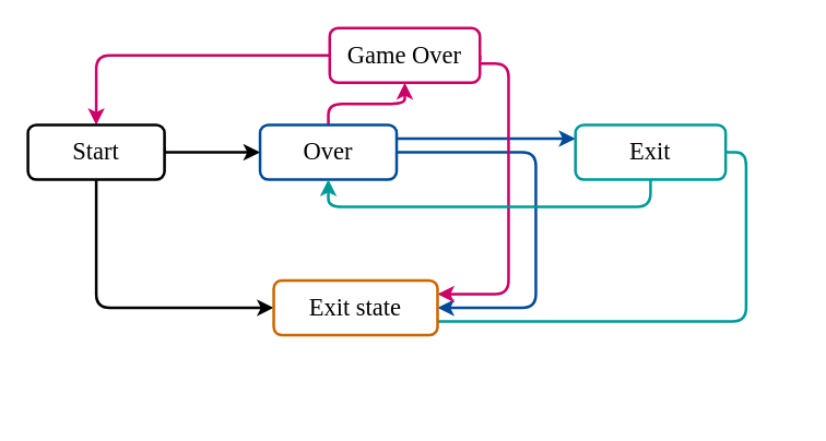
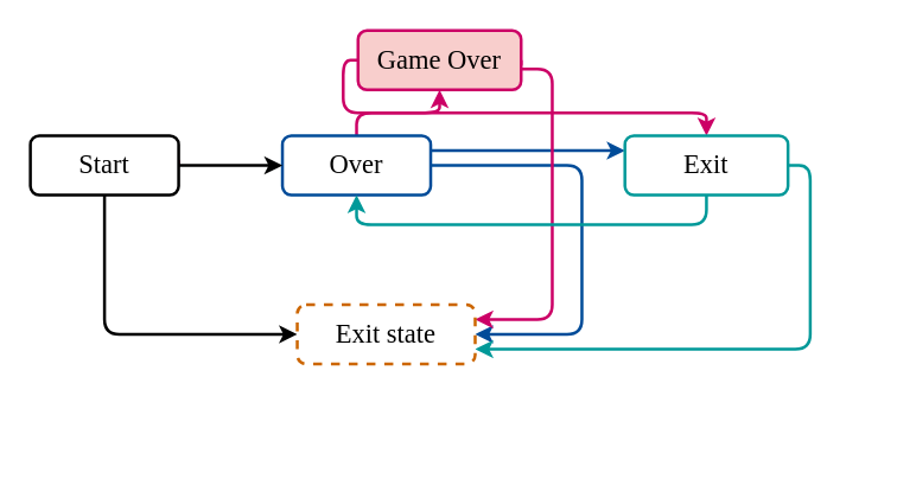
  <mxCell id="0" />
  <mxCell id="1" parent="0" />
  <mxCell id="2" style="html=1;exitX=0.5;exitY=1;exitDx=0;exitDy=0;fontFamily=Lucida Console;fontSize=18;strokeWidth=2;edgeStyle=elbowEdgeStyle;entryX=0;entryY=0.5;entryDx=0;entryDy=0;" parent="1" source="16" target="14" edge="1"><mxGeometry relative="1" as="geometry"><Array as="points"><mxPoint x="70" y="187" /></Array><mxPoint x="199" y="220" as="targetPoint" /></mxGeometry></mxCell>
  <mxCell id="3" style="edgeStyle=elbowEdgeStyle;html=1;exitX=1;exitY=0.25;exitDx=0;exitDy=0;entryX=0;entryY=0.25;entryDx=0;entryDy=0;fontFamily=Lucida Console;fontSize=18;fillColor=#0050ef;strokeColor=#004C99;strokeWidth=2;" parent="1" source="6" target="13" edge="1"><mxGeometry relative="1" as="geometry"><Array as="points"><mxPoint x="412" y="121" /><mxPoint x="392" y="141" /><mxPoint x="382" y="131" /><mxPoint x="352" y="171" /></Array></mxGeometry></mxCell>
  <mxCell id="4" style="edgeStyle=elbowEdgeStyle;html=1;exitX=1;exitY=0.5;exitDx=0;exitDy=0;entryX=1;entryY=0.5;entryDx=0;entryDy=0;fontFamily=Lucida Console;fontSize=18;strokeColor=#004C99;strokeWidth=2;" parent="1" source="6" target="14" edge="1"><mxGeometry relative="1" as="geometry"><Array as="points"><mxPoint x="392" y="191" /><mxPoint x="372" y="181" /><mxPoint x="362" y="231" /><mxPoint x="382" y="251" /></Array></mxGeometry></mxCell>
  <mxCell id="5" style="edgeStyle=orthogonalEdgeStyle;html=1;exitX=0.5;exitY=0;exitDx=0;exitDy=0;entryX=0.5;entryY=1;entryDx=0;entryDy=0;strokeColor=#CC0066;strokeWidth=2;" edge="1" parent="1" source="6" target="10"><mxGeometry relative="1" as="geometry" /></mxCell>
  <mxCell id="6" value="&lt;font style=&quot;font-size: 18px;&quot; face=&quot;Lucida Console&quot;&gt;Over&lt;/font&gt;" style="rounded=1;whiteSpace=wrap;html=1;strokeColor=#004C99;strokeWidth=2;" parent="1" vertex="1"><mxGeometry x="190" y="91" width="100" height="40" as="geometry" /></mxCell>
  <mxCell id="7" style="edgeStyle=elbowEdgeStyle;html=1;exitX=1;exitY=0.5;exitDx=0;exitDy=0;fontFamily=Lucida Console;fontSize=18;elbow=vertical;entryX=0;entryY=0.25;entryDx=0;entryDy=0;strokeColor=#CC0066;strokeWidth=2;startArrow=none;" parent="1" source="16" edge="1"><mxGeometry relative="1" as="geometry"><mxPoint x="92" y="101" as="targetPoint" /><Array as="points" /></mxGeometry></mxCell>
  <mxCell id="8" style="edgeStyle=orthogonalEdgeStyle;html=1;exitX=1;exitY=0.5;exitDx=0;exitDy=0;fontFamily=Lucida Console;fontSize=18;entryX=1;entryY=0.25;entryDx=0;entryDy=0;strokeColor=#CC0066;strokeWidth=2;" parent="1" source="10" target="14" edge="1"><mxGeometry relative="1" as="geometry"><Array as="points"><mxPoint x="334" y="46" /><mxPoint x="372" y="46" /><mxPoint x="372" y="271" /></Array></mxGeometry></mxCell>
- <mxCell id="9" style="edgeStyle=orthogonalEdgeStyle;html=1;exitX=0;exitY=0.5;exitDx=0;exitDy=0;strokeColor=#CC0066;entryX=0.5;entryY=0;entryDx=0;entryDy=0;fillColor=#d80073;strokeWidth=2;" edge="1" parent="1" source="10" target="16"><mxGeometry relative="1" as="geometry"><mxPoint x="66.029" y="48.143" as="targetPoint" /></mxGeometry></mxCell>
- <mxCell id="10" value="&lt;font style=&quot;font-size: 18px;&quot; face=&quot;Lucida Console&quot;&gt;Game Over&lt;/font&gt;" style="rounded=1;whiteSpace=wrap;html=1;strokeColor=#CC0066;strokeWidth=2;" parent="1" vertex="1"><mxGeometry x="241" y="20" width="110" height="40" as="geometry" /></mxCell>
+ <mxCell id="9" style="edgeStyle=orthogonalEdgeStyle;html=1;exitX=0;exitY=0.5;exitDx=0;exitDy=0;strokeColor=#CC0066;fillColor=#d80073;strokeWidth=2;" edge="1" parent="1" source="10" target="13"><mxGeometry relative="1" as="geometry"><mxPoint x="66.029" y="48.143" as="targetPoint" /></mxGeometry></mxCell>
+ <mxCell id="10" value="&lt;font style=&quot;font-size: 18px;&quot; face=&quot;Lucida Console&quot;&gt;Game Over&lt;/font&gt;" style="rounded=1;whiteSpace=wrap;html=1;strokeColor=#CC0066;strokeWidth=2;fillColor=#f8cecc;" parent="1" vertex="1"><mxGeometry x="241" y="20" width="110" height="40" as="geometry" /></mxCell>
  <mxCell id="11" style="edgeStyle=elbowEdgeStyle;html=1;fontFamily=Lucida Console;fontSize=18;entryX=0.5;entryY=1;entryDx=0;entryDy=0;elbow=vertical;exitX=0.5;exitY=1;exitDx=0;exitDy=0;strokeColor=#009999;strokeWidth=2;" parent="1" source="13" target="6" edge="1"><mxGeometry relative="1" as="geometry"><mxPoint x="232" y="111" as="targetPoint" /><mxPoint x="562" y="221" as="sourcePoint" /><Array as="points"><mxPoint x="233" y="151" /><mxPoint x="243" y="171" /><mxPoint x="243" y="141" /></Array></mxGeometry></mxCell>
- <mxCell id="12" style="edgeStyle=elbowEdgeStyle;html=1;exitX=1;exitY=0.5;exitDx=0;exitDy=0;entryX=1;entryY=0.75;entryDx=0;entryDy=0;fontFamily=Lucida Console;fontSize=18;strokeColor=#009999;strokeWidth=2;endArrow=none;" parent="1" source="13" target="14" edge="1"><mxGeometry relative="1" as="geometry"><Array as="points"><mxPoint x="546" y="171" /><mxPoint x="583" y="301" /></Array></mxGeometry></mxCell>
+ <mxCell id="12" style="edgeStyle=elbowEdgeStyle;html=1;exitX=1;exitY=0.5;exitDx=0;exitDy=0;entryX=1;entryY=0.75;entryDx=0;entryDy=0;fontFamily=Lucida Console;fontSize=18;strokeColor=#009999;strokeWidth=2;" parent="1" source="13" target="14" edge="1"><mxGeometry relative="1" as="geometry"><Array as="points"><mxPoint x="546" y="171" /><mxPoint x="583" y="301" /></Array></mxGeometry></mxCell>
  <mxCell id="13" value="&lt;font style=&quot;font-size: 18px;&quot; face=&quot;Lucida Console&quot;&gt;Exit&lt;/font&gt;" style="rounded=1;whiteSpace=wrap;html=1;strokeColor=#009999;strokeWidth=2;" parent="1" vertex="1"><mxGeometry x="421" y="91" width="110" height="40" as="geometry" /></mxCell>
- <mxCell id="14" value="&lt;font style=&quot;font-size: 18px;&quot; face=&quot;Lucida Console&quot;&gt;Exit state&lt;/font&gt;" style="rounded=1;whiteSpace=wrap;html=1;strokeWidth=2;strokeColor=#CC6600;" parent="1" vertex="1"><mxGeometry x="200" y="205" width="120" height="40" as="geometry" /></mxCell>
+ <mxCell id="14" value="&lt;font style=&quot;font-size: 18px;&quot; face=&quot;Lucida Console&quot;&gt;Exit state&lt;/font&gt;" style="rounded=1;whiteSpace=wrap;html=1;strokeWidth=2;strokeColor=#CC6600;dashed=1;" parent="1" vertex="1"><mxGeometry x="200" y="205" width="120" height="40" as="geometry" /></mxCell>
  <mxCell id="15" value="" style="edgeStyle=none;html=1;fontFamily=Lucida Console;fontSize=18;strokeWidth=2;entryX=0;entryY=0.5;entryDx=0;entryDy=0;" parent="1" source="16" target="6" edge="1"><mxGeometry relative="1" as="geometry"><Array as="points"><mxPoint x="63" y="111" /></Array><mxPoint x="92" y="111" as="targetPoint" /></mxGeometry></mxCell>
  <mxCell id="16" value="&lt;font style=&quot;font-size: 18px;&quot; face=&quot;Lucida Console&quot;&gt;Start&lt;/font&gt;" style="rounded=1;whiteSpace=wrap;html=1;strokeWidth=2;" parent="1" vertex="1"><mxGeometry x="20" y="91" width="100" height="40" as="geometry" /></mxCell>
